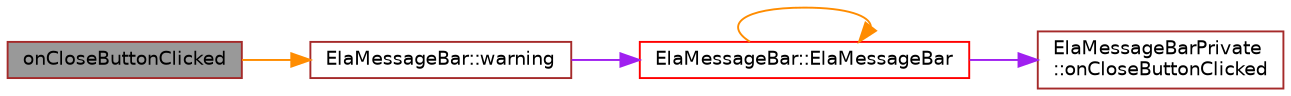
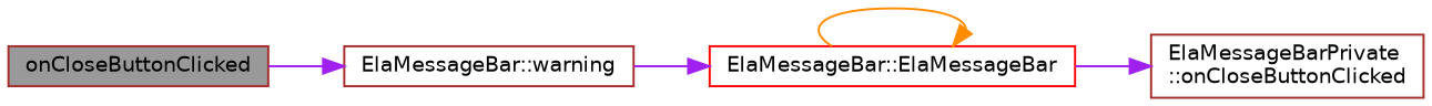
  digraph {
    rankdir=LR
    node [color=brown fillcolor=white fontname=Helvetica fontsize=10 shape=box style=filled]
    edge [color=darkorange fontname=Helvetica fontsize=10 labelfontname=Helvetica labelfontsize=10 style=solid]
    n1 [fillcolor=grey60 fontcolor=black height=0.2 label=onCloseButtonClicked width=0.4]
    n2 [height=0.2 label="ElaMessageBar::warning" width=0.4]
    n3 [color=red height=0.2 label="ElaMessageBar::ElaMessageBar" width=0.4]
    n4 [height=0.2 label="ElaMessageBarPrivate\l::onCloseButtonClicked" width=0.4]
-   n1 -> n2
+   n1 -> n2 [color=purple]
    n2 -> n3 [color=purple]
    n3 -> n3
    n3 -> n4 [color=purple]
  }
